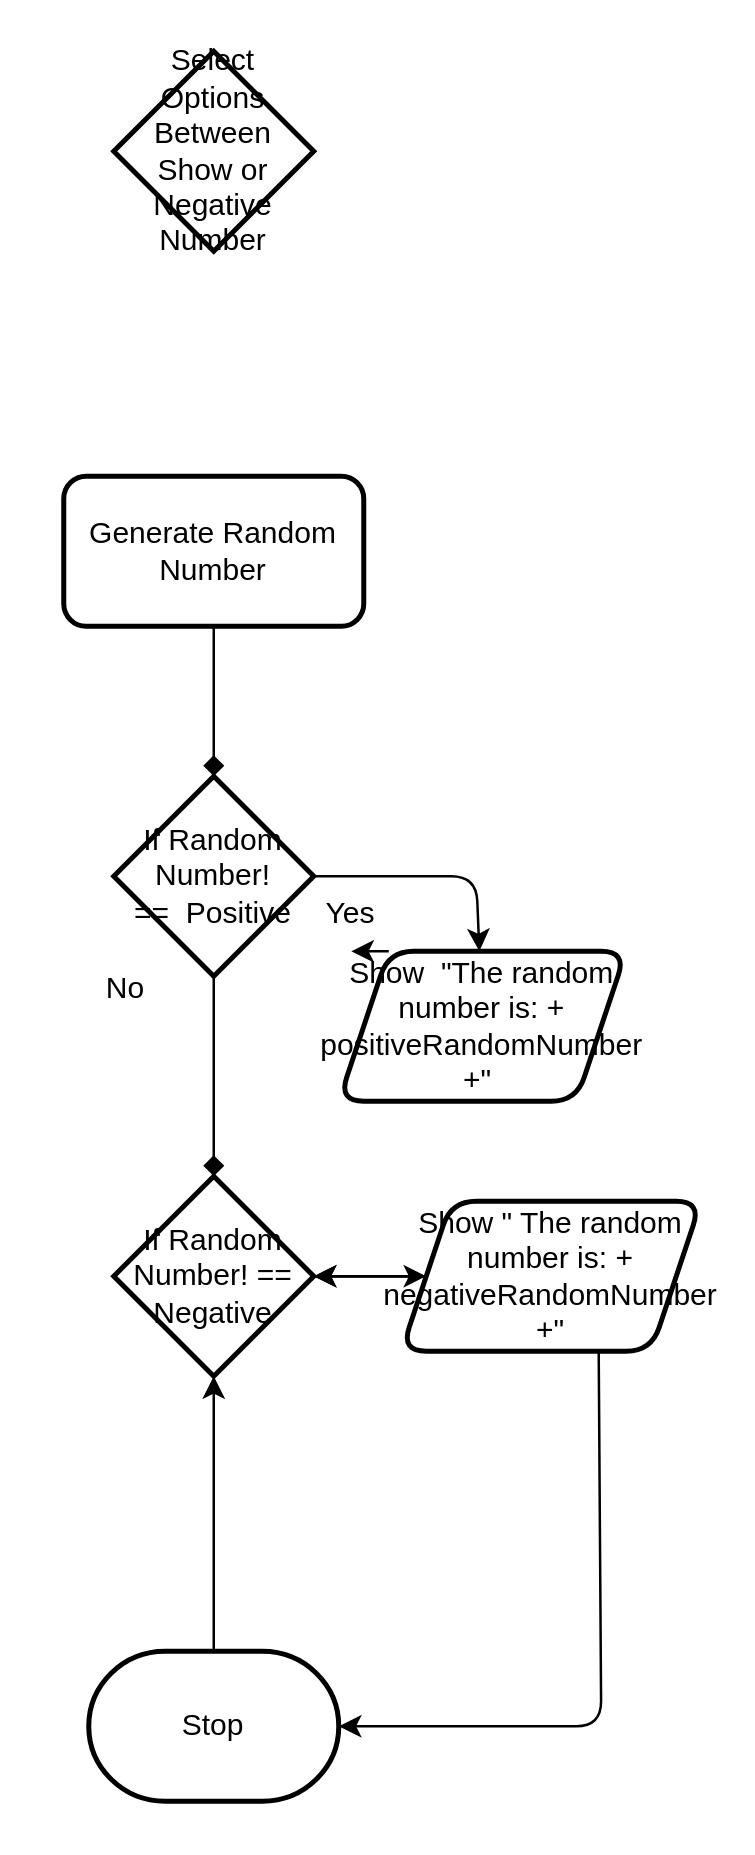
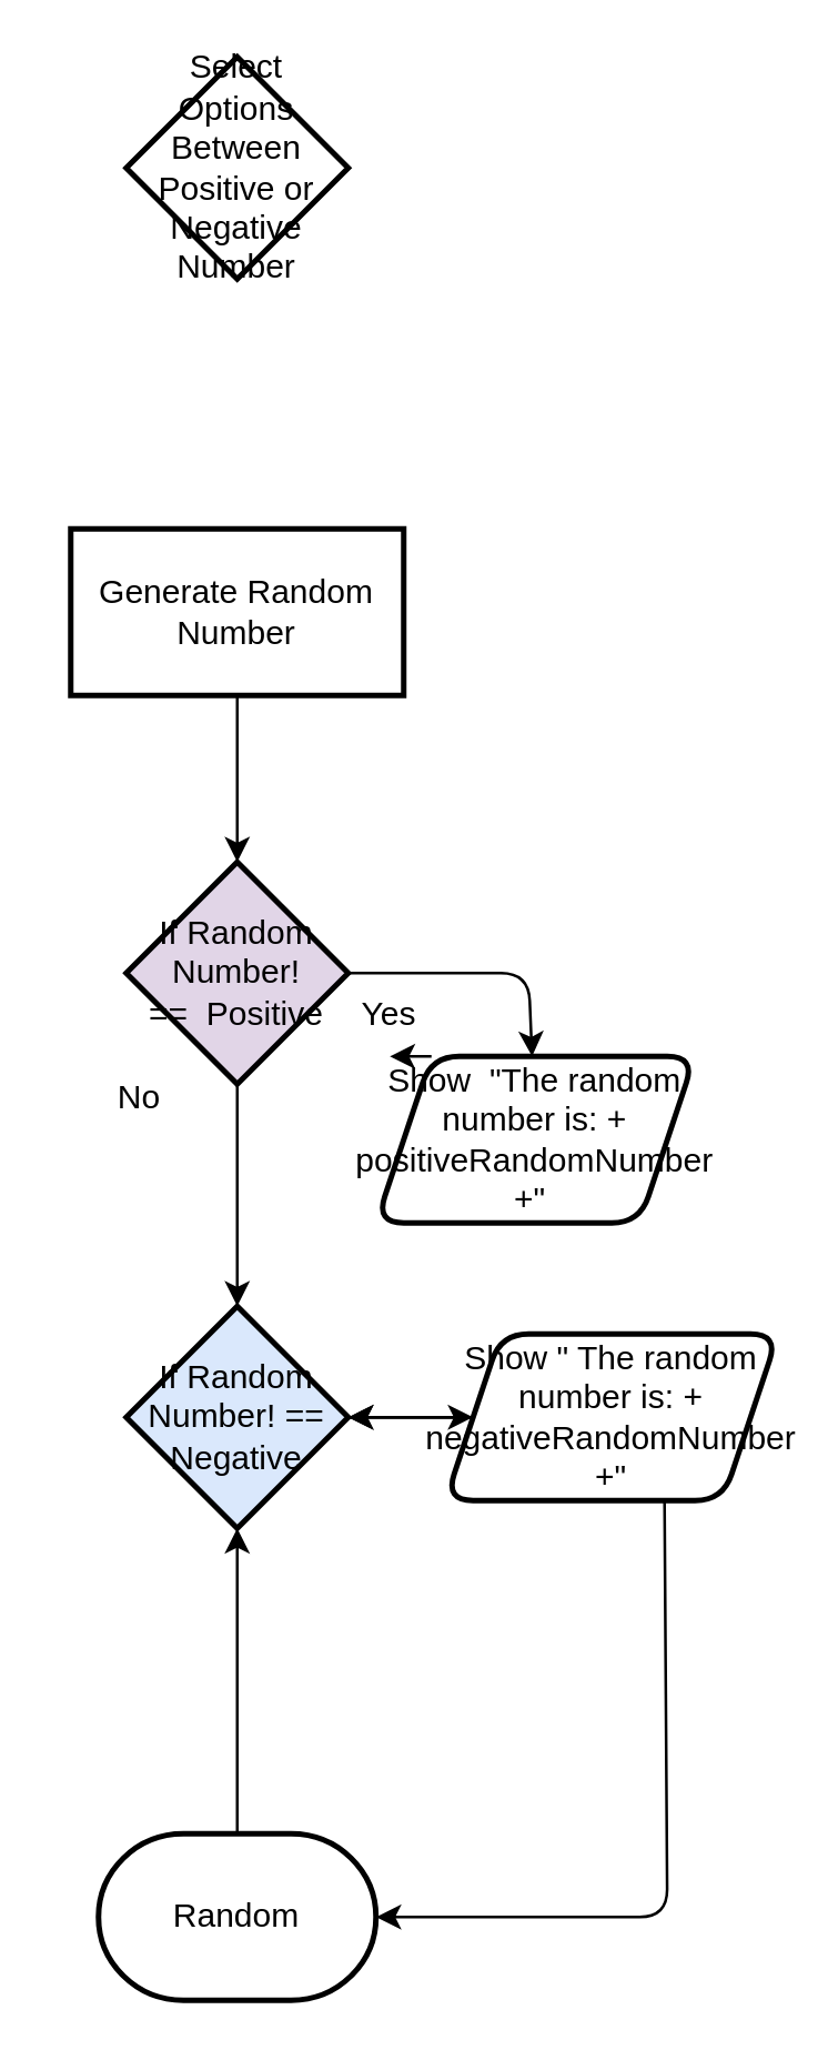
  <mxCell id="0" />
  <mxCell id="1" parent="0" />
- <mxCell id="2" value="Select Options Between Show or Negative Number" style="rhombus;whiteSpace=wrap;html=1;strokeWidth=2;" vertex="1" parent="1"><mxGeometry x="45" y="20" width="80" height="80" as="geometry" /></mxCell>
- <mxCell id="3" value="" style="edgeStyle=none;html=1;endArrow=diamond;" edge="1" parent="1" source="4" target="7"><mxGeometry relative="1" as="geometry" /></mxCell>
- <mxCell id="4" value="Generate Random Number" style="whiteSpace=wrap;html=1;strokeWidth=2;rounded=1;" vertex="1" parent="1"><mxGeometry x="25" y="190" width="120" height="60" as="geometry" /></mxCell>
+ <mxCell id="2" value="Select Options Between Positive or Negative Number" style="rhombus;whiteSpace=wrap;html=1;strokeWidth=2;" vertex="1" parent="1"><mxGeometry x="45" y="20" width="80" height="80" as="geometry" /></mxCell>
+ <mxCell id="3" value="" style="edgeStyle=none;html=1;" edge="1" parent="1" source="4" target="7"><mxGeometry relative="1" as="geometry" /></mxCell>
+ <mxCell id="4" value="Generate Random Number" style="whiteSpace=wrap;html=1;strokeWidth=2;" vertex="1" parent="1"><mxGeometry x="25" y="190" width="120" height="60" as="geometry" /></mxCell>
  <mxCell id="5" value="" style="edgeStyle=none;html=1;" edge="1" parent="1" source="7" target="8"><mxGeometry relative="1" as="geometry"><Array as="points"><mxPoint x="190" y="350" /></Array></mxGeometry></mxCell>
- <mxCell id="6" value="" style="edgeStyle=none;html=1;endArrow=diamond;" edge="1" parent="1" source="7" target="12"><mxGeometry relative="1" as="geometry" /></mxCell>
- <mxCell id="7" value="If Random Number!&lt;div&gt;==&amp;nbsp; Positive&lt;/div&gt;" style="rhombus;whiteSpace=wrap;html=1;strokeWidth=2;" vertex="1" parent="1"><mxGeometry x="45" y="310" width="80" height="80" as="geometry" /></mxCell>
+ <mxCell id="6" value="" style="edgeStyle=none;html=1;" edge="1" parent="1" source="7" target="12"><mxGeometry relative="1" as="geometry" /></mxCell>
+ <mxCell id="7" value="If Random Number!&lt;div&gt;==&amp;nbsp; Positive&lt;/div&gt;" style="rhombus;whiteSpace=wrap;html=1;strokeWidth=2;fillColor=#e1d5e7;" vertex="1" parent="1"><mxGeometry x="45" y="310" width="80" height="80" as="geometry" /></mxCell>
  <mxCell id="8" value="Show&amp;nbsp; &quot;The random number is: + positiveRandomNumber +&quot;&amp;nbsp;" style="shape=parallelogram;perimeter=parallelogramPerimeter;whiteSpace=wrap;html=1;fixedSize=1;strokeWidth=2;rounded=1;" vertex="1" parent="1"><mxGeometry x="135" y="380" width="115" height="60" as="geometry" /></mxCell>
  <mxCell id="9" value="Yes" style="text;strokeColor=none;align=center;fillColor=none;html=1;verticalAlign=middle;whiteSpace=wrap;rounded=0;" vertex="1" parent="1"><mxGeometry x="110" y="350" width="60" height="30" as="geometry" /></mxCell>
  <mxCell id="10" value="No" style="text;strokeColor=none;align=center;fillColor=none;html=1;verticalAlign=middle;whiteSpace=wrap;rounded=0;" vertex="1" parent="1"><mxGeometry x="20" y="380" width="60" height="30" as="geometry" /></mxCell>
  <mxCell id="11" value="" style="edgeStyle=none;html=1;" edge="1" parent="1" source="12" target="16"><mxGeometry relative="1" as="geometry" /></mxCell>
- <mxCell id="12" value="If Random Number! == Negative" style="rhombus;whiteSpace=wrap;html=1;strokeWidth=2;" vertex="1" parent="1"><mxGeometry x="45" y="470" width="80" height="80" as="geometry" /></mxCell>
+ <mxCell id="12" value="If Random Number! == Negative" style="rhombus;whiteSpace=wrap;html=1;strokeWidth=2;fillColor=#dae8fc;" vertex="1" parent="1"><mxGeometry x="45" y="470" width="80" height="80" as="geometry" /></mxCell>
  <mxCell id="13" value="" style="edgeStyle=none;html=1;entryX=1;entryY=0.5;entryDx=0;entryDy=0;entryPerimeter=0;exitX=0.658;exitY=0.946;exitDx=0;exitDy=0;exitPerimeter=0;" edge="1" parent="1" source="16" target="18"><mxGeometry relative="1" as="geometry"><mxPoint x="205" y="690" as="targetPoint" /><Array as="points"><mxPoint x="240" y="690" /></Array></mxGeometry></mxCell>
  <mxCell id="14" value="" style="edgeStyle=none;html=1;" edge="1" parent="1" source="16" target="12"><mxGeometry relative="1" as="geometry" /></mxCell>
  <mxCell id="15" value="" style="edgeStyle=none;html=1;" edge="1" parent="1" source="16" target="12"><mxGeometry relative="1" as="geometry" /></mxCell>
  <mxCell id="16" value="Show &quot; The random number is: + negativeRandomNumber +&quot;" style="shape=parallelogram;perimeter=parallelogramPerimeter;whiteSpace=wrap;html=1;fixedSize=1;strokeWidth=2;rounded=1;" vertex="1" parent="1"><mxGeometry x="160" y="480" width="120" height="60" as="geometry" /></mxCell>
  <mxCell id="17" value="" style="edgeStyle=none;html=1;" edge="1" parent="1" source="18" target="12"><mxGeometry relative="1" as="geometry" /></mxCell>
- <mxCell id="18" value="Stop" style="strokeWidth=2;html=1;shape=mxgraph.flowchart.terminator;whiteSpace=wrap;" vertex="1" parent="1"><mxGeometry x="35" y="660" width="100" height="60" as="geometry" /></mxCell>
+ <mxCell id="18" value="Random" style="strokeWidth=2;html=1;shape=mxgraph.flowchart.terminator;whiteSpace=wrap;" vertex="1" parent="1"><mxGeometry x="35" y="660" width="100" height="60" as="geometry" /></mxCell>
  <mxCell id="19" style="edgeStyle=none;html=1;exitX=0.75;exitY=1;exitDx=0;exitDy=0;entryX=0.5;entryY=1;entryDx=0;entryDy=0;" edge="1" parent="1" source="9" target="9"><mxGeometry relative="1" as="geometry" /></mxCell>
